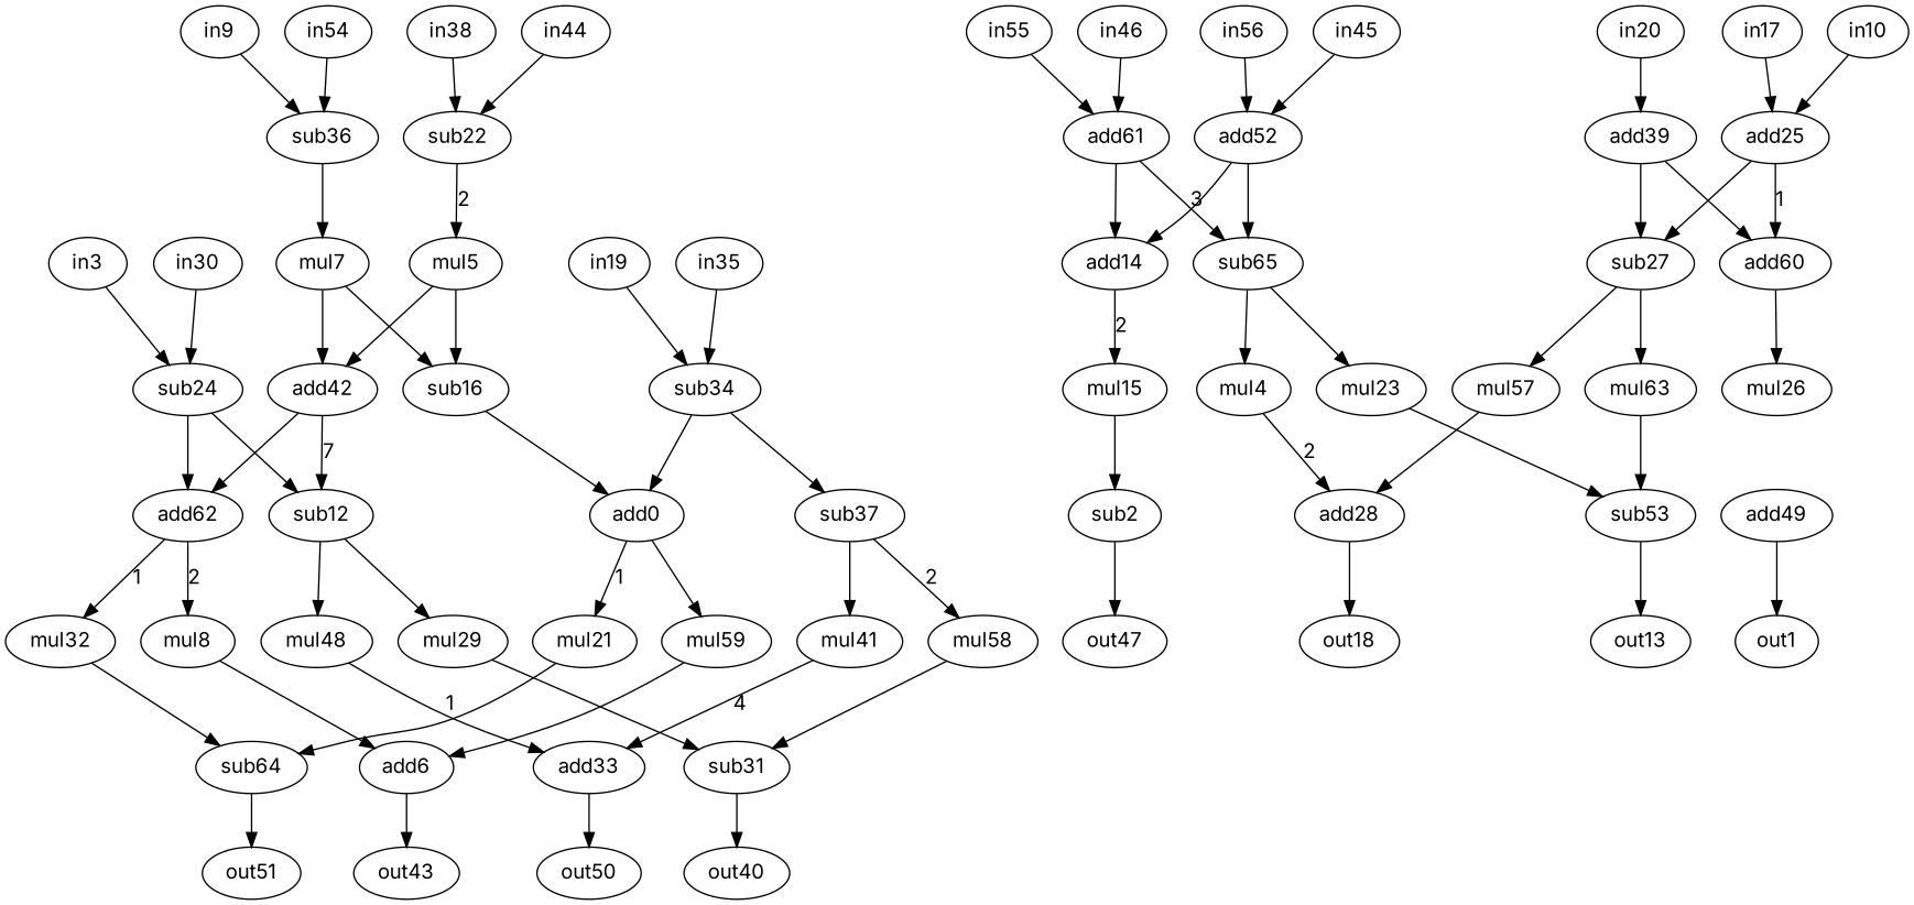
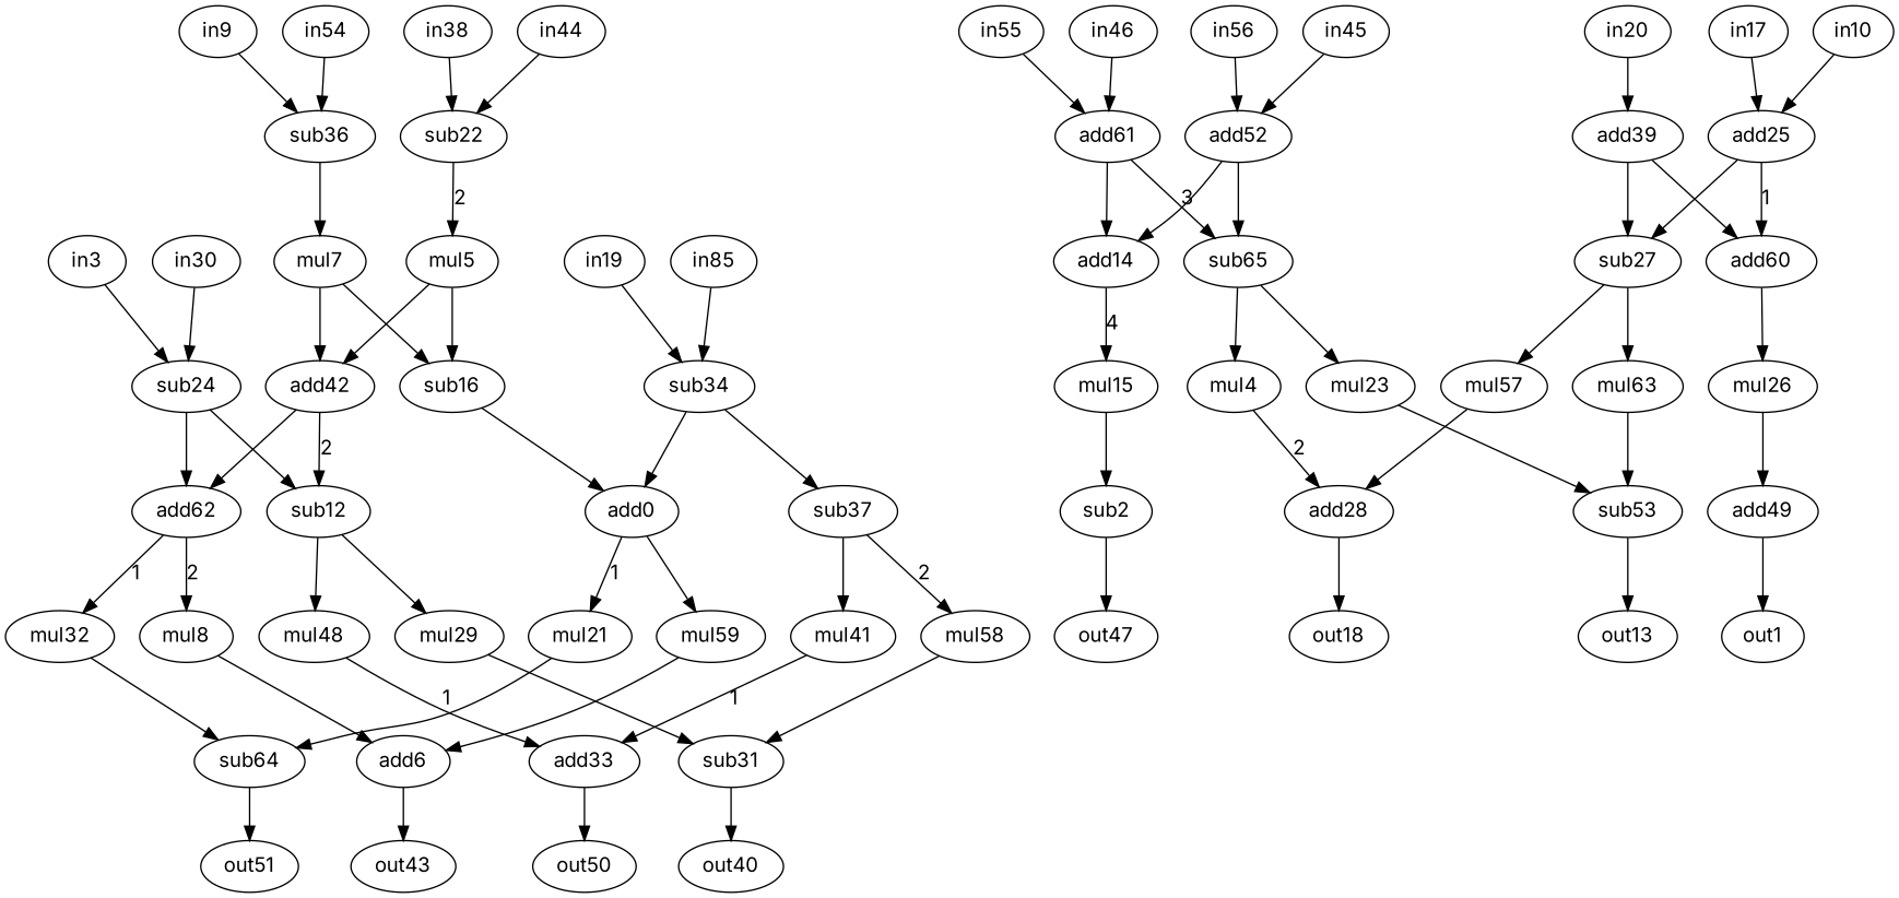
  strict digraph {
    fontname=Inter
    node [alap=5 asap=0 fontname=Inter op=muli]
    edge [fontname=Inter port=0 w=0]
    n1 [alap=4 asap=4 label=add0 op=add]
    n2 [asap=5 label=mul21 value=2]
    n3 [asap=5 label=mul59 value=2]
    n4 [alap=6 asap=6 label=sub64 op=sub]
    n5 [alap=6 asap=6 label=add6 op=add]
    n6 [asap=5 label=out1 op=out]
    n7 [alap=4 asap=4 label=sub2 op=sub]
    n8 [asap=5 label=out47 op=out]
    n9 [alap=2 label=in3 op=in]
    n10 [alap=3 asap=1 label=sub24 op=sub]
    n11 [alap=4 asap=4 label=sub12 op=sub]
    n12 [alap=4 asap=4 label=add62 op=add]
    n13 [alap=3 asap=3 label=mul4 value=2]
    n14 [alap=4 asap=4 label=add28 op=add]
    n15 [asap=5 label=out18 op=out]
    n16 [alap=2 asap=2 label=mul5 value=2]
    n17 [alap=3 asap=3 label=sub16 op=sub]
    n18 [alap=3 asap=3 label=add42 op=add]
    n19 [alap=7 asap=7 label=out43 op=out]
    n20 [alap=2 asap=2 label=mul7 value=2]
    n21 [asap=5 label=mul8 value=2]
    n22 [alap=0 label=in9 op=in]
    n23 [alap=1 asap=1 label=sub36 op=sub]
    n24 [alap=0 label=in10 op=in]
    n25 [alap=1 asap=1 label=add25 op=add]
    n26 [alap=2 asap=2 label=sub27 op=sub]
    n27 [alap=2 asap=2 label=add60 op=add]
    n28 [alap=1 asap=1 label=add39 op=add]
    n29 [asap=5 label=mul29 value=2]
    n30 [asap=5 label=mul48 value=2]
    n31 [alap=6 asap=6 label=sub31 op=sub]
    n32 [alap=6 asap=6 label=add33 op=add]
    n33 [asap=5 label=out13 op=out]
    n34 [alap=2 asap=2 label=add14 op=add]
    n35 [alap=3 asap=3 label=mul15 value=2]
    n36 [alap=4 asap=4 label=add49 op=add]
    n37 [alap=4 asap=4 label=sub37 op=sub]
    n38 [asap=5 label=mul41 value=2]
    n39 [asap=5 label=mul58 value=2]
    n40 [alap=0 label=in17 op=in]
    n41 [alap=2 label=in19 op=in]
    n42 [alap=3 asap=1 label=sub34 op=sub]
    n43 [alap=0 label=in20 op=in]
    n44 [alap=7 asap=7 label=out51 op=out]
    n45 [alap=1 asap=1 label=sub22 op=sub]
    n46 [alap=3 asap=3 label=mul23 value=2]
    n47 [alap=4 asap=4 label=sub53 op=sub]
    n48 [asap=5 label=mul32 value=2]
    n49 [alap=3 asap=3 label=mul57 value=2]
    n50 [alap=3 asap=3 label=mul63 value=2]
    n51 [alap=3 asap=3 label=mul26 value=2]
    n52 [alap=7 asap=7 label=out40 op=out]
    n53 [alap=2 label=in30 op=in]
    n54 [alap=7 asap=7 label=out50 op=out]
-   n55 [alap=2 label=in35 op=in]
+   n55 [alap=2 label=in85 op=in]
    n56 [alap=0 label=in38 op=in]
    n57 [alap=0 label=in44 op=in]
    n58 [alap=0 label=in45 op=in]
    n59 [alap=1 asap=1 label=add52 op=add]
    n60 [alap=2 asap=2 label=sub65 op=sub]
    n61 [alap=0 label=in46 op=in]
    n62 [alap=1 asap=1 label=add61 op=add]
    n63 [alap=0 label=in54 op=in]
    n64 [alap=0 label=in55 op=in]
    n65 [alap=0 label=in56 op=in]
    n1 -> n2 [label=1 w=1]
    n1 -> n3
    n2 -> n4
    n3 -> n5 [port=1]
    n4 -> n44
    n5 -> n19
    n7 -> n8
    n9 -> n10
    n10 -> n11
    n10 -> n12
    n11 -> n29
    n11 -> n30
    n12 -> n21 [label=2 w=2]
    n12 -> n48 [label=1 w=1]
    n13 -> n14 [label=2 w=2]
    n14 -> n15
    n16 -> n17
    n16 -> n18
    n17 -> n1
-   n18 -> n11 [label=7 port=1 w=2]
+   n18 -> n11 [label=2 port=1 w=2]
    n18 -> n12 [port=1]
    n20 -> n17 [port=1]
    n20 -> n18 [port=1]
    n21 -> n5
    n22 -> n23
    n23 -> n20
    n24 -> n25
    n25 -> n26
    n25 -> n27 [label=1 w=2]
    n26 -> n49
    n26 -> n50
    n27 -> n51
    n28 -> n26 [port=1]
    n28 -> n27 [port=1]
    n29 -> n31
    n30 -> n32 [label=1 port=1 w=1]
    n31 -> n52
    n32 -> n54
-   n34 -> n35 [label=2 w=2]
+   n34 -> n35 [label=4 w=2]
    n35 -> n7
    n36 -> n6
    n37 -> n38
    n37 -> n39 [label=2 w=2]
-   n38 -> n32 [label=4 w=1]
+   n38 -> n32 [label=1 w=1]
    n39 -> n31 [port=1]
    n40 -> n25 [port=1]
    n41 -> n42
    n42 -> n1 [port=1]
    n42 -> n37 [port=1]
    n43 -> n28 [port=1]
    n45 -> n16 [label=2 w=2]
    n46 -> n47
    n47 -> n33
    n48 -> n4 [port=1]
    n49 -> n14 [port=1]
    n50 -> n47 [port=1]
+   n51 -> n36 [port=1]
    n53 -> n10 [port=1]
    n55 -> n42 [port=1]
    n56 -> n45
    n57 -> n45 [port=1]
    n58 -> n59
    n59 -> n34
    n59 -> n60
    n60 -> n13
    n60 -> n46
    n61 -> n62
    n62 -> n34 [port=1]
    n62 -> n60 [label=3 port=1 w=2]
    n63 -> n23 [port=1]
    n64 -> n62 [port=1]
    n65 -> n59 [port=1]
  }
